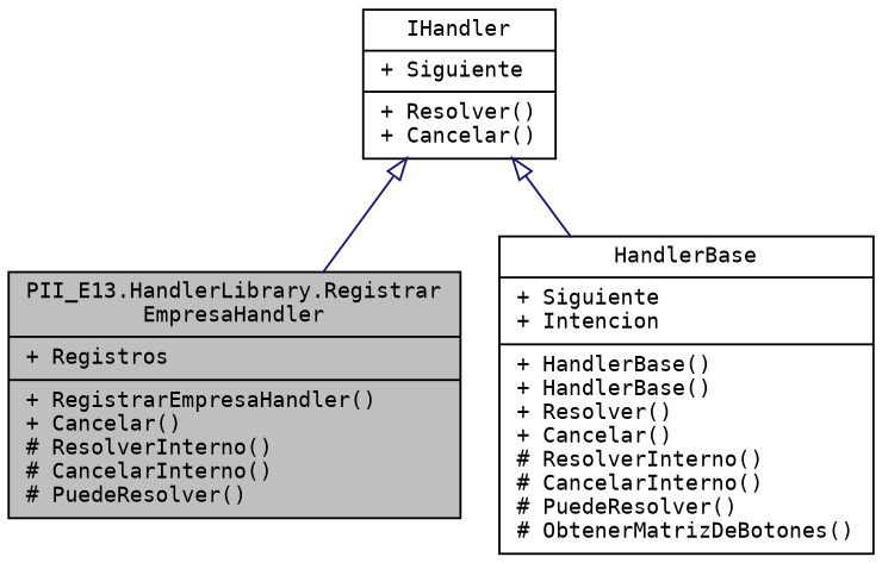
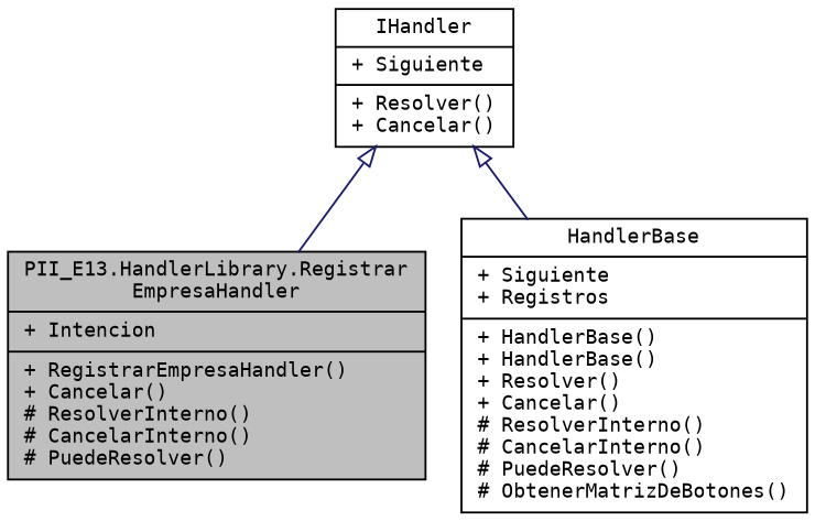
  digraph {
    fontname="DejaVu Sans Mono"
    node [color=black fillcolor=white fontname="DejaVu Sans Mono" fontsize=10 shape=record style=filled]
    edge [arrowtail=onormal color=midnightblue dir=back fontname="DejaVu Sans Mono" fontsize=10 labelfontname=Helvetica labelfontsize=10 style=solid]
-   n1 [fillcolor=grey75 fontcolor=black height=0.2 label="{PII_E13.HandlerLibrary.Registrar\lEmpresaHandler\n|+ Registros\l|+ RegistrarEmpresaHandler()\l+ Cancelar()\l# ResolverInterno()\l# CancelarInterno()\l# PuedeResolver()\l}" width=0.4]
-   n2 [height=0.2 label="{HandlerBase\n|+ Siguiente\l+ Intencion\l|+ HandlerBase()\l+ HandlerBase()\l+ Resolver()\l+ Cancelar()\l# ResolverInterno()\l# CancelarInterno()\l# PuedeResolver()\l# ObtenerMatrizDeBotones()\l}" width=0.4]
+   n1 [fillcolor=grey75 fontcolor=black height=0.2 label="{PII_E13.HandlerLibrary.Registrar\lEmpresaHandler\n|+ Intencion\l|+ RegistrarEmpresaHandler()\l+ Cancelar()\l# ResolverInterno()\l# CancelarInterno()\l# PuedeResolver()\l}" width=0.4]
+   n2 [height=0.2 label="{HandlerBase\n|+ Siguiente\l+ Registros\l|+ HandlerBase()\l+ HandlerBase()\l+ Resolver()\l+ Cancelar()\l# ResolverInterno()\l# CancelarInterno()\l# PuedeResolver()\l# ObtenerMatrizDeBotones()\l}" width=0.4]
    n3 [height=0.2 label="{IHandler\n|+ Siguiente\l|+ Resolver()\l+ Cancelar()\l}" width=0.4]
    n3 -> n1
    n3 -> n2
  }
